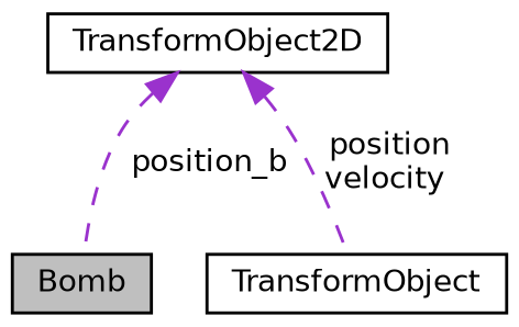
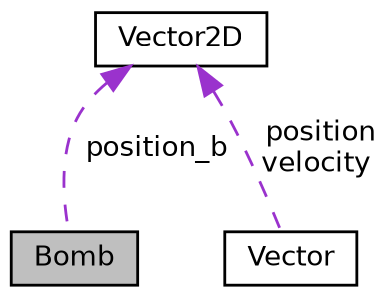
  digraph {
    node [color=black fillcolor=white fontname=Helvetica fontsize=10 shape=record style=filled]
    edge [color=darkorchid3 dir=back fontname=Helvetica fontsize=10 labelfontname=Helvetica labelfontsize=10 style=dashed]
    n1 [fillcolor=grey75 fontcolor=black height=0.2 label=Bomb width=0.4]
-   n2 [height=0.2 label=TransformObject2D width=0.4]
-   n3 [height=0.2 label=TransformObject width=0.4]
+   n2 [height=0.2 label=Vector2D width=0.4]
+   n3 [height=0.2 label=Vector width=0.4]
    n2 -> n1 [label=" position_b"]
    n2 -> n3 [label=" position\nvelocity"]
  }
